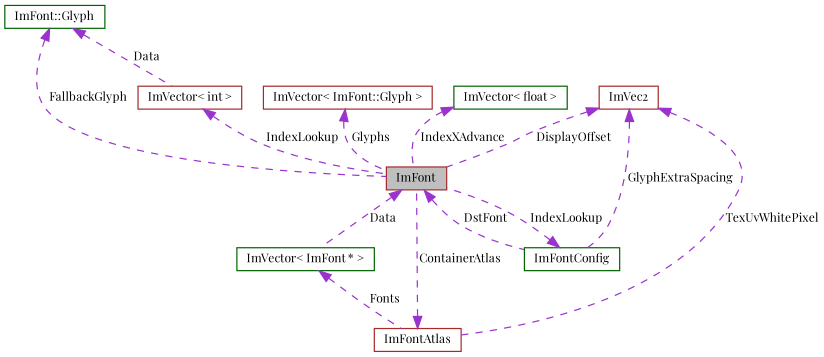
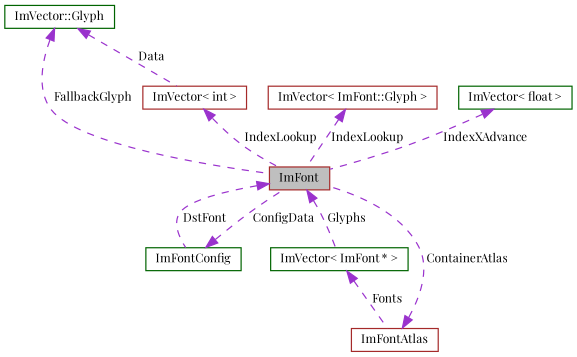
  digraph {
    fontname="Playfair Display"
    rankdir=TB
    node [color=brown fillcolor=white fontname="Playfair Display" fontsize=10 shape=record style=filled]
    edge [color=darkorchid3 dir=back fontname="Playfair Display" fontsize=10 labelfontname=Helvetica labelfontsize=10 style=dashed]
    n1 [fillcolor=grey75 fontcolor=black height=0.2 label=ImFont width=0.4]
    n2 [color=darkgreen height=0.2 label=ImFontConfig width=0.4]
    n3 [color=darkgreen height=0.2 label="ImVector\< ImFont * \>" width=0.4]
    n4 [height=0.2 label=ImFontAtlas width=0.4]
-   n5 [color=darkgreen height=0.2 label="ImFont::Glyph" width=0.4]
+   n5 [color=darkgreen height=0.2 label="ImVector::Glyph" width=0.4]
    n6 [height=0.2 label="ImVector\< int \>" width=0.4]
    n7 [height=0.2 label="ImVector\< ImFont::Glyph \>" width=0.4]
-   n8 [height=0.2 label=ImVec2 width=0.4]
    n9 [color=darkgreen height=0.2 label="ImVector\< float \>" width=0.4]
    n1 -> n2 [label=" DstFont"]
-   n1 -> n3 [label=" Data"]
-   n2 -> n1 [label=" IndexLookup"]
+   n1 -> n3 [label=" Glyphs"]
+   n2 -> n1 [label=" ConfigData"]
    n3 -> n4 [label=" Fonts"]
    n4 -> n1 [label=" ContainerAtlas"]
    n5 -> n1 [label=" FallbackGlyph"]
    n5 -> n6 [label=" Data"]
    n6 -> n1 [label=" IndexLookup"]
-   n7 -> n1 [label=" Glyphs"]
-   n8 -> n1 [label=" DisplayOffset"]
-   n8 -> n2 [label=" GlyphExtraSpacing"]
-   n8 -> n4 [label=" TexUvWhitePixel"]
+   n7 -> n1 [label=" IndexLookup"]
    n9 -> n1 [label=" IndexXAdvance"]
  }
